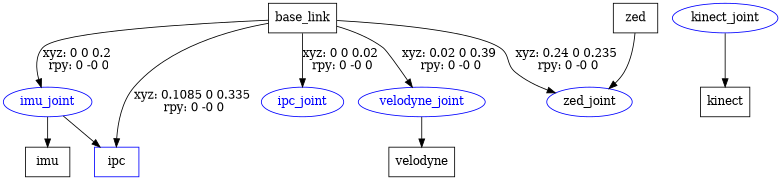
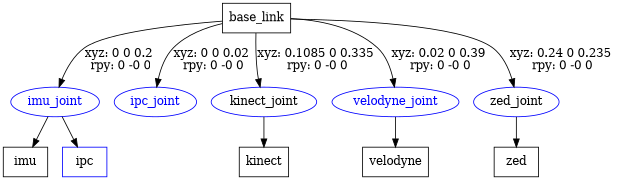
  digraph {
    node [shape=box color=blue]
    n1 [label=base_link color=""]
    imu_joint [fontcolor=blue shape=ellipse]
    ipc_joint [fontcolor=blue shape=ellipse]
    kinect_joint [fontcolor=black shape=ellipse]
    velodyne_joint [fontcolor=blue shape=ellipse]
    zed_joint [fontcolor=black shape=ellipse]
    n7 [label=imu color=""]
    n8 [label=ipc]
    n9 [label=kinect color=""]
    n10 [label=velodyne color=""]
    n11 [label=zed color=""]
    n1 -> imu_joint [label="xyz: 0 0 0.2 \nrpy: 0 -0 0"]
    n1 -> ipc_joint [label="xyz: 0 0 0.02 \nrpy: 0 -0 0"]
-   n1 -> n8 [label="xyz: 0.1085 0 0.335 \nrpy: 0 -0 0"]
+   n1 -> kinect_joint [label="xyz: 0.1085 0 0.335 \nrpy: 0 -0 0"]
    n1 -> velodyne_joint [label="xyz: 0.02 0 0.39 \nrpy: 0 -0 0"]
    n1 -> zed_joint [label="xyz: 0.24 0 0.235 \nrpy: 0 -0 0"]
    imu_joint -> n7
    imu_joint -> n8
    kinect_joint -> n9
    velodyne_joint -> n10
-   n11 -> zed_joint
+   zed_joint -> n11
  }
